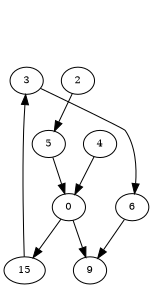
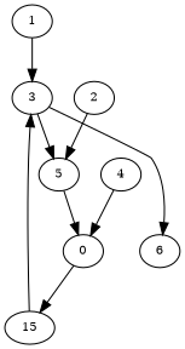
  digraph {
    node [fontsize=10]
+   1 [height=0.01 width=0.01]
    3 [height=0.01 width=0.01]
    4 [height=0.01 width=0.01]
    n4 [height=0.01 label=0 width=0.01]
    5 [height=0.01 width=0.01]
    6 [height=0.01 width=0.01]
-   9 [height=0.01 width=0.01]
    n8 [height=0.01 label=15 width=0.01]
    2 [height=0.01 width=0.01]
+   1 -> 3
+   3 -> 5
    3 -> 6
    4 -> n4
-   n4 -> 9
    n4 -> n8
    5 -> n4
-   6 -> 9
    n8 -> 3
    2 -> 5
  }
